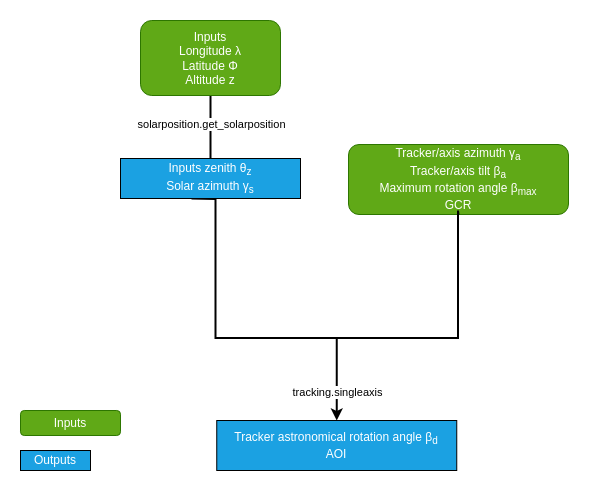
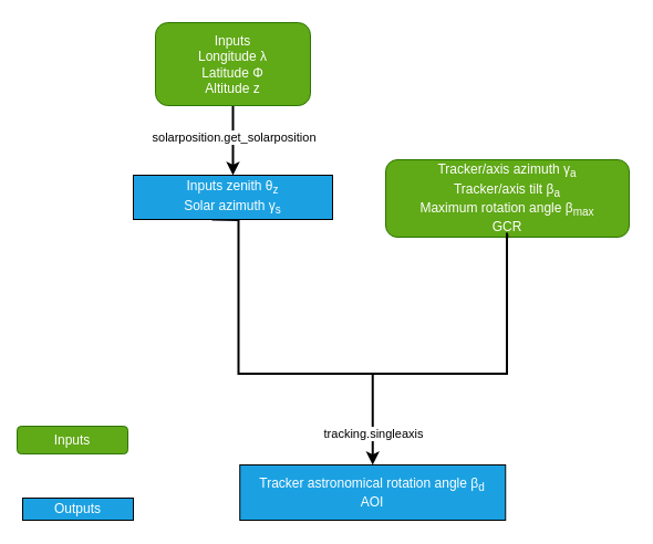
  <mxCell id="0" />
  <mxCell id="1" parent="0" />
  <mxCell id="2" value="&lt;div&gt;Tracker astronomical rotation angle &lt;span lang=&quot;fr&quot; class=&quot;BxUVEf ILfuVd&quot;&gt;&lt;span class=&quot;hgKElc&quot;&gt;β&lt;sub&gt;d&lt;/sub&gt;&lt;/span&gt;&lt;/span&gt;&lt;/div&gt;&lt;div&gt;AOI&lt;/div&gt;" style="rounded=0;whiteSpace=wrap;html=1;fillColor=#1ba1e2;fontColor=#ffffff;strokeColor=#000000;" parent="1" vertex="1"><mxGeometry x="216.25" y="420" width="240" height="50" as="geometry" /></mxCell>
  <mxCell id="3" value="&lt;div&gt;Tracker/axis azimuth &lt;span&gt;γ&lt;sub&gt;a&lt;/sub&gt;&lt;/span&gt;&lt;/div&gt;&lt;div&gt;Tracker/axis tilt&amp;nbsp;&lt;span lang=&quot;fr&quot; class=&quot;BxUVEf ILfuVd&quot;&gt;&lt;span class=&quot;hgKElc&quot;&gt;β&lt;/span&gt;&lt;/span&gt;&lt;span&gt;&lt;sub&gt;a&lt;/sub&gt;&lt;/span&gt;&lt;/div&gt;Maximum rotation angle &lt;span lang=&quot;fr&quot; class=&quot;BxUVEf ILfuVd&quot;&gt;&lt;span class=&quot;hgKElc&quot;&gt;β&lt;/span&gt;&lt;/span&gt;&lt;sub&gt;max&lt;/sub&gt;&lt;br&gt;GCR" style="rounded=1;whiteSpace=wrap;html=1;fontSize=12;glass=0;strokeWidth=1;shadow=0;fillColor=#60a917;fontColor=#ffffff;strokeColor=#2D7600;" parent="1" vertex="1"><mxGeometry x="348" y="144" width="220" height="70" as="geometry" /></mxCell>
- <mxCell id="4" value="" style="endArrow=none;html=1;rounded=0;exitX=0.5;exitY=0.933;exitDx=0;exitDy=0;entryX=0.5;entryY=0;entryDx=0;entryDy=0;exitPerimeter=0;strokeWidth=2;" parent="1" source="12" target="11" edge="1"><mxGeometry relative="1" as="geometry"><mxPoint x="210" y="100" as="sourcePoint" /><mxPoint x="210" y="150" as="targetPoint" /></mxGeometry></mxCell>
+ <mxCell id="4" value="" style="endArrow=classic;html=1;rounded=0;exitX=0.5;exitY=0.933;exitDx=0;exitDy=0;entryX=0.5;entryY=0;entryDx=0;entryDy=0;exitPerimeter=0;strokeWidth=2;" parent="1" source="12" target="11" edge="1"><mxGeometry relative="1" as="geometry"><mxPoint x="210" y="100" as="sourcePoint" /><mxPoint x="210" y="150" as="targetPoint" /></mxGeometry></mxCell>
  <mxCell id="5" value="solarposition.get_solarposition" style="edgeLabel;resizable=0;html=1;align=center;verticalAlign=middle;" parent="4" connectable="0" vertex="1"><mxGeometry relative="1" as="geometry" /></mxCell>
  <mxCell id="6" style="edgeStyle=orthogonalEdgeStyle;rounded=0;orthogonalLoop=1;jettySize=auto;html=1;exitX=1;exitY=1;exitDx=0;exitDy=0;exitPerimeter=0;entryX=0.5;entryY=1;entryDx=0;entryDy=0;strokeWidth=2;endArrow=none;endFill=0;" parent="1" source="7" target="3" edge="1"><mxGeometry relative="1" as="geometry"><Array as="points"><mxPoint x="458" y="210" /></Array></mxGeometry></mxCell>
  <mxCell id="7" value="" style="strokeWidth=2;html=1;shape=mxgraph.flowchart.annotation_2;align=left;labelPosition=right;pointerEvents=1;rotation=-90;" parent="1" vertex="1"><mxGeometry x="311.25" y="216.25" width="50" height="242.5" as="geometry" /></mxCell>
  <mxCell id="8" value="" style="endArrow=classic;html=1;rounded=0;exitX=0;exitY=0.5;exitDx=0;exitDy=0;exitPerimeter=0;entryX=0.5;entryY=0;entryDx=0;entryDy=0;strokeWidth=2;" parent="1" source="7" target="2" edge="1"><mxGeometry relative="1" as="geometry"><mxPoint x="160" y="390" as="sourcePoint" /><mxPoint x="260" y="390" as="targetPoint" /></mxGeometry></mxCell>
  <mxCell id="9" value="tracking.singleaxis" style="edgeLabel;resizable=0;html=1;align=center;verticalAlign=middle;" parent="8" connectable="0" vertex="1"><mxGeometry relative="1" as="geometry" /></mxCell>
  <mxCell id="10" style="edgeStyle=orthogonalEdgeStyle;rounded=0;orthogonalLoop=1;jettySize=auto;html=1;exitX=0.5;exitY=1;exitDx=0;exitDy=0;entryX=1;entryY=0;entryDx=0;entryDy=0;entryPerimeter=0;strokeWidth=2;endArrow=none;endFill=0;" parent="1" target="7" edge="1"><mxGeometry relative="1" as="geometry"><mxPoint x="191" y="198" as="sourcePoint" /><mxPoint x="188.5" y="312.5" as="targetPoint" /></mxGeometry></mxCell>
  <mxCell id="11" value="Inputs zenith &lt;span lang=&quot;en&quot; class=&quot;BxUVEf ILfuVd&quot;&gt;&lt;span class=&quot;hgKElc&quot;&gt;θ&lt;sub&gt;z&lt;/sub&gt;&lt;/span&gt;&lt;/span&gt;&lt;br&gt;Solar azimuth &lt;span&gt;γ&lt;sub&gt;s&lt;/sub&gt;&lt;/span&gt;" style="rounded=0;whiteSpace=wrap;html=1;fillColor=#1ba1e2;fontColor=#ffffff;strokeColor=default;" vertex="1" parent="1"><mxGeometry x="120" y="158" width="180" height="40" as="geometry" /></mxCell>
  <mxCell id="12" value="Inputs&lt;br&gt;&lt;div&gt;Longitude &lt;span&gt;λ&lt;/span&gt;&lt;/div&gt;&lt;div&gt;Latitude &lt;span lang=&quot;fr&quot; class=&quot;BxUVEf ILfuVd&quot;&gt;&lt;span class=&quot;hgKElc&quot;&gt;Φ&lt;/span&gt;&lt;/span&gt;&lt;/div&gt;&lt;div&gt;Altitude z&lt;br&gt;&lt;/div&gt;" style="rounded=1;whiteSpace=wrap;html=1;fontSize=12;glass=0;strokeWidth=1;shadow=0;fillColor=#60a917;fontColor=#ffffff;strokeColor=#2D7600;" vertex="1" parent="1"><mxGeometry x="140" y="20" width="140" height="75" as="geometry" /></mxCell>
- <mxCell id="13" value="Inputs" style="rounded=1;whiteSpace=wrap;html=1;fontSize=12;glass=0;strokeWidth=1;shadow=0;fillColor=#60a917;fontColor=#ffffff;strokeColor=#2D7600;" vertex="1" parent="1"><mxGeometry x="20" y="410" width="100" height="25" as="geometry" /></mxCell>
- <mxCell id="14" value="Outputs" style="rounded=0;whiteSpace=wrap;html=1;fillColor=#1ba1e2;fontColor=#ffffff;strokeColor=default;" vertex="1" parent="1"><mxGeometry x="20" y="450" width="70" height="20" as="geometry" /></mxCell>
+ <mxCell id="13" value="Inputs" style="rounded=1;whiteSpace=wrap;html=1;fontSize=12;glass=0;strokeWidth=1;shadow=0;fillColor=#60a917;fontColor=#ffffff;strokeColor=#2D7600;" vertex="1" parent="1"><mxGeometry x="15" y="385" width="100" height="25" as="geometry" /></mxCell>
+ <mxCell id="14" value="Outputs" style="rounded=0;whiteSpace=wrap;html=1;fillColor=#1ba1e2;fontColor=#ffffff;strokeColor=default;" vertex="1" parent="1"><mxGeometry x="20" y="450" width="100" height="20" as="geometry" /></mxCell>
